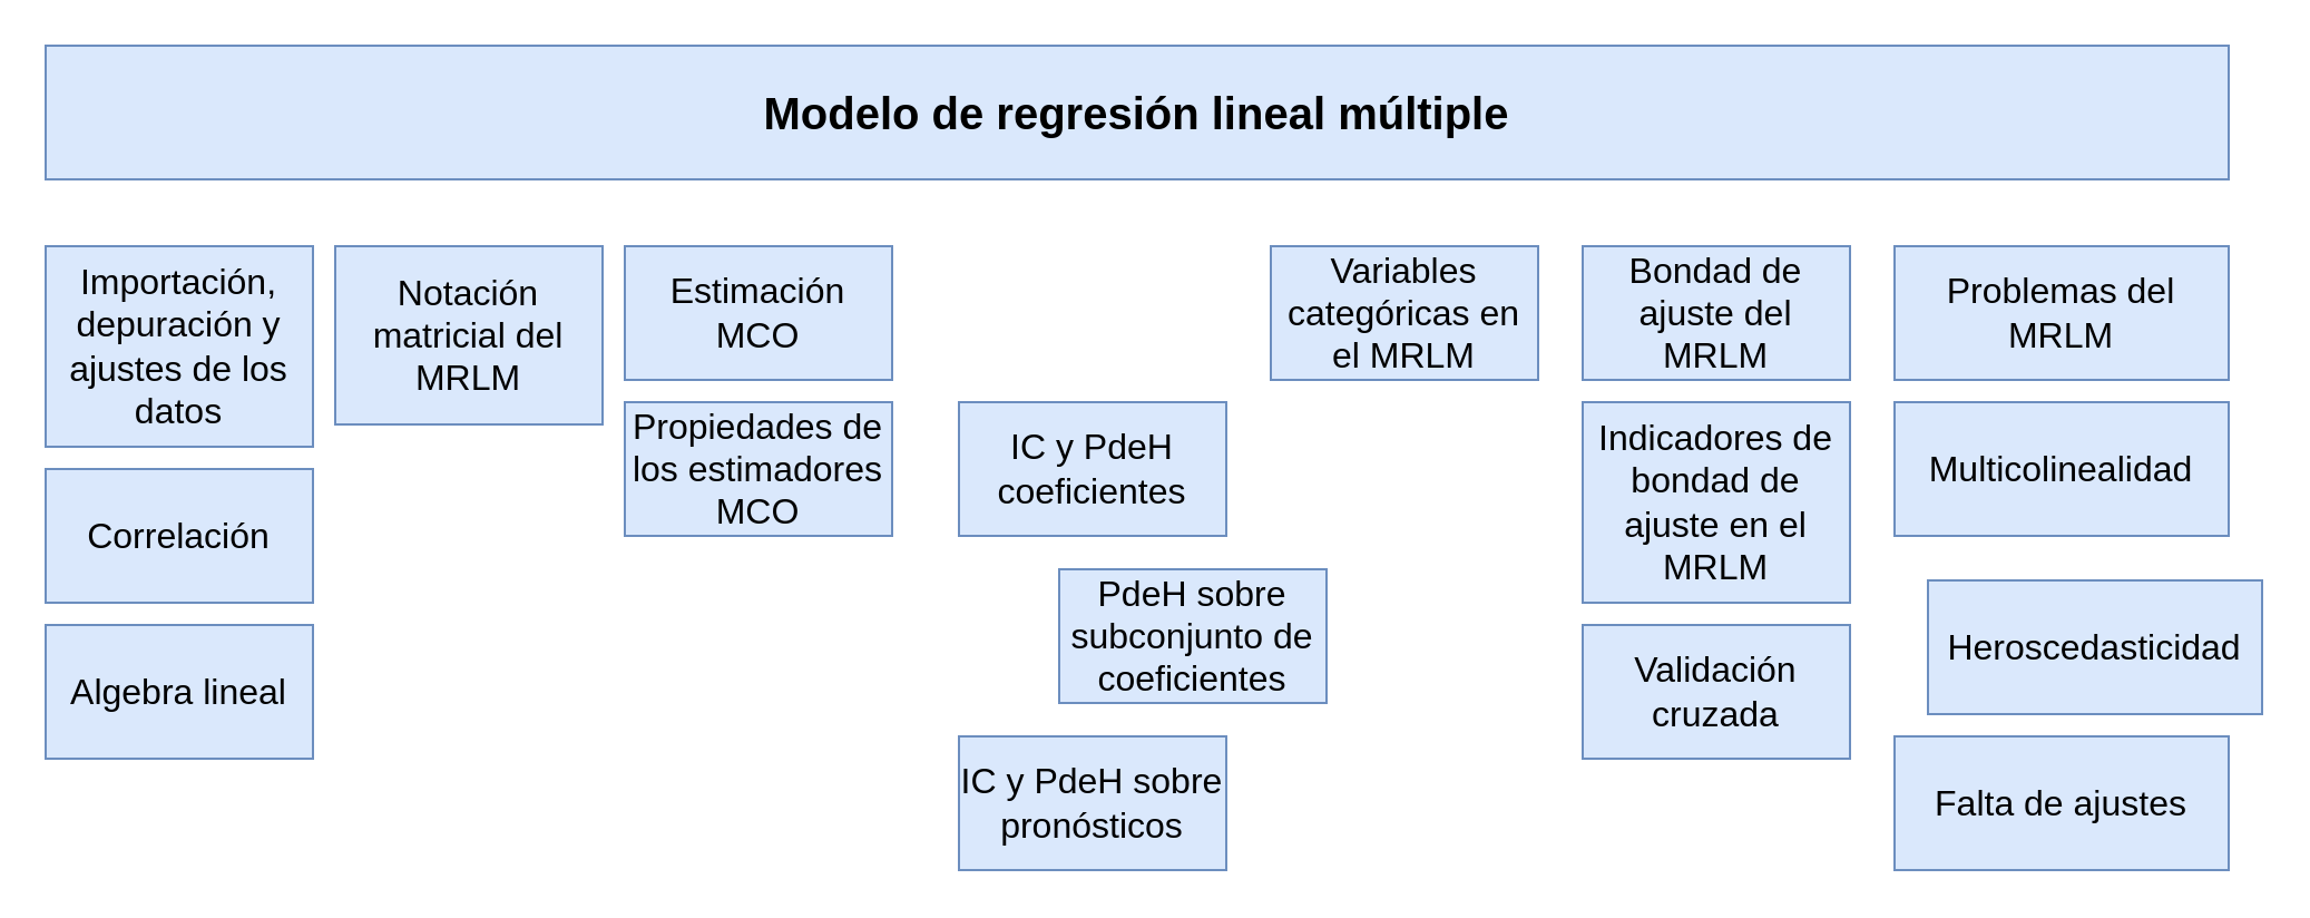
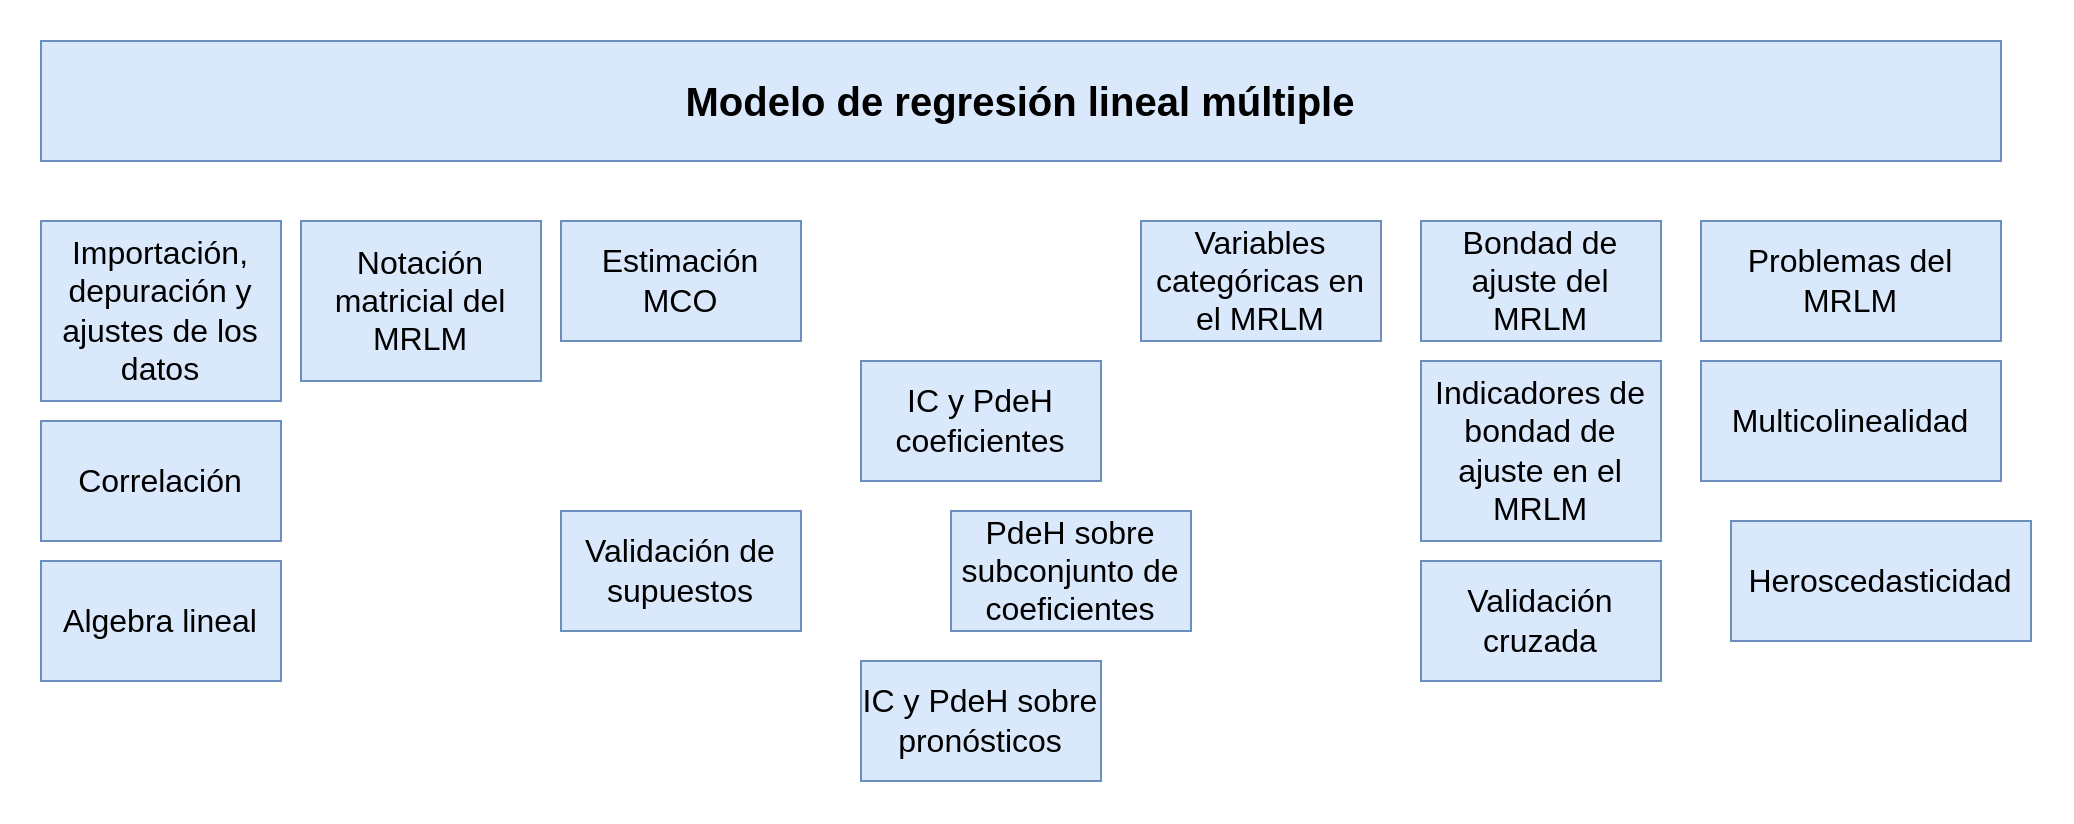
  <mxCell id="0" />
  <mxCell id="1" parent="0" />
  <mxCell id="2" value="&lt;font style=&quot;font-size: 20px&quot;&gt;&lt;b&gt;Modelo de regresión lineal múltiple&lt;/b&gt;&lt;/font&gt;" style="rounded=0;whiteSpace=wrap;html=1;fillColor=#dae8fc;strokeColor=#6c8ebf;" vertex="1" parent="1"><mxGeometry x="20" y="20" width="980" height="60" as="geometry" /></mxCell>
  <mxCell id="3" value="&lt;font style=&quot;font-size: 16px&quot;&gt;Correlación&lt;/font&gt;" style="rounded=0;whiteSpace=wrap;html=1;fillColor=#dae8fc;strokeColor=#6c8ebf;" vertex="1" parent="1"><mxGeometry x="20" y="210" width="120" height="60" as="geometry" /></mxCell>
  <mxCell id="4" value="&lt;font style=&quot;font-size: 16px&quot;&gt;Algebra lineal&lt;/font&gt;" style="rounded=0;whiteSpace=wrap;html=1;fillColor=#dae8fc;strokeColor=#6c8ebf;" vertex="1" parent="1"><mxGeometry x="20" y="280" width="120" height="60" as="geometry" /></mxCell>
  <mxCell id="5" value="&lt;font style=&quot;font-size: 16px&quot;&gt;Notación matricial del MRLM&lt;/font&gt;" style="rounded=0;whiteSpace=wrap;html=1;fillColor=#dae8fc;strokeColor=#6c8ebf;" vertex="1" parent="1"><mxGeometry x="150" y="110" width="120" height="80" as="geometry" /></mxCell>
  <mxCell id="6" value="&lt;font style=&quot;font-size: 16px&quot;&gt;Estimación MCO&lt;/font&gt;" style="rounded=0;whiteSpace=wrap;html=1;fillColor=#dae8fc;strokeColor=#6c8ebf;" vertex="1" parent="1"><mxGeometry x="280" y="110" width="120" height="60" as="geometry" /></mxCell>
- <mxCell id="7" value="&lt;font style=&quot;font-size: 16px&quot;&gt;Propiedades de los estimadores MCO&lt;/font&gt;" style="rounded=0;whiteSpace=wrap;html=1;fillColor=#dae8fc;strokeColor=#6c8ebf;" vertex="1" parent="1"><mxGeometry x="280" y="180" width="120" height="60" as="geometry" /></mxCell>
  <mxCell id="8" value="&lt;font style=&quot;font-size: 16px&quot;&gt;IC y PdeH coeficientes&lt;/font&gt;" style="rounded=0;whiteSpace=wrap;html=1;fillColor=#dae8fc;strokeColor=#6c8ebf;" vertex="1" parent="1"><mxGeometry x="430" y="180" width="120" height="60" as="geometry" /></mxCell>
  <mxCell id="9" value="&lt;span style=&quot;font-size: 16px&quot;&gt;PdeH sobre subconjunto de coeficientes&lt;/span&gt;" style="rounded=0;whiteSpace=wrap;html=1;fillColor=#dae8fc;strokeColor=#6c8ebf;" vertex="1" parent="1"><mxGeometry x="475" y="255" width="120" height="60" as="geometry" /></mxCell>
  <mxCell id="10" value="&lt;font style=&quot;font-size: 16px&quot;&gt;IC y PdeH sobre pronósticos&lt;/font&gt;" style="rounded=0;whiteSpace=wrap;html=1;fillColor=#dae8fc;strokeColor=#6c8ebf;" vertex="1" parent="1"><mxGeometry x="430" y="330" width="120" height="60" as="geometry" /></mxCell>
  <mxCell id="11" value="&lt;font style=&quot;font-size: 16px&quot;&gt;Bondad de ajuste del MRLM&lt;/font&gt;" style="rounded=0;whiteSpace=wrap;html=1;fillColor=#dae8fc;strokeColor=#6c8ebf;" vertex="1" parent="1"><mxGeometry x="710" y="110" width="120" height="60" as="geometry" /></mxCell>
+ <mxCell id="12" value="&lt;font style=&quot;font-size: 16px&quot;&gt;Validación de supuestos&lt;/font&gt;" style="rounded=0;whiteSpace=wrap;html=1;fillColor=#dae8fc;strokeColor=#6c8ebf;" vertex="1" parent="1"><mxGeometry x="280" y="255" width="120" height="60" as="geometry" /></mxCell>
  <mxCell id="13" value="&lt;font style=&quot;font-size: 16px&quot;&gt;Indicadores de bondad de ajuste en el MRLM&lt;/font&gt;" style="rounded=0;whiteSpace=wrap;html=1;fillColor=#dae8fc;strokeColor=#6c8ebf;" vertex="1" parent="1"><mxGeometry x="710" y="180" width="120" height="90" as="geometry" /></mxCell>
  <mxCell id="14" value="&lt;font style=&quot;font-size: 16px&quot;&gt;Validación cruzada&lt;/font&gt;" style="rounded=0;whiteSpace=wrap;html=1;fillColor=#dae8fc;strokeColor=#6c8ebf;" vertex="1" parent="1"><mxGeometry x="710" y="280" width="120" height="60" as="geometry" /></mxCell>
  <mxCell id="15" value="&lt;font style=&quot;font-size: 16px&quot;&gt;Variables categóricas en el MRLM&lt;/font&gt;" style="rounded=0;whiteSpace=wrap;html=1;fillColor=#dae8fc;strokeColor=#6c8ebf;" vertex="1" parent="1"><mxGeometry x="570" y="110" width="120" height="60" as="geometry" /></mxCell>
  <mxCell id="16" value="&lt;font style=&quot;font-size: 16px&quot;&gt;Importación, depuración y ajustes de los datos&lt;/font&gt;" style="rounded=0;whiteSpace=wrap;html=1;fillColor=#dae8fc;strokeColor=#6c8ebf;" vertex="1" parent="1"><mxGeometry x="20" y="110" width="120" height="90" as="geometry" /></mxCell>
  <mxCell id="17" value="&lt;font style=&quot;font-size: 16px&quot;&gt;Problemas del MRLM&lt;/font&gt;" style="rounded=0;whiteSpace=wrap;html=1;fillColor=#dae8fc;strokeColor=#6c8ebf;" vertex="1" parent="1"><mxGeometry x="850" y="110" width="150" height="60" as="geometry" /></mxCell>
  <mxCell id="18" value="&lt;font style=&quot;font-size: 16px&quot;&gt;Multicolinealidad&lt;/font&gt;" style="rounded=0;whiteSpace=wrap;html=1;fillColor=#dae8fc;strokeColor=#6c8ebf;" vertex="1" parent="1"><mxGeometry x="850" y="180" width="150" height="60" as="geometry" /></mxCell>
  <mxCell id="19" value="&lt;font style=&quot;font-size: 16px&quot;&gt;Heroscedasticidad&lt;/font&gt;" style="rounded=0;whiteSpace=wrap;html=1;fillColor=#dae8fc;strokeColor=#6c8ebf;" vertex="1" parent="1"><mxGeometry x="865" y="260" width="150" height="60" as="geometry" /></mxCell>
- <mxCell id="20" value="&lt;font style=&quot;font-size: 16px&quot;&gt;Falta de ajustes&lt;/font&gt;" style="rounded=0;whiteSpace=wrap;html=1;fillColor=#dae8fc;strokeColor=#6c8ebf;" vertex="1" parent="1"><mxGeometry x="850" y="330" width="150" height="60" as="geometry" /></mxCell>
